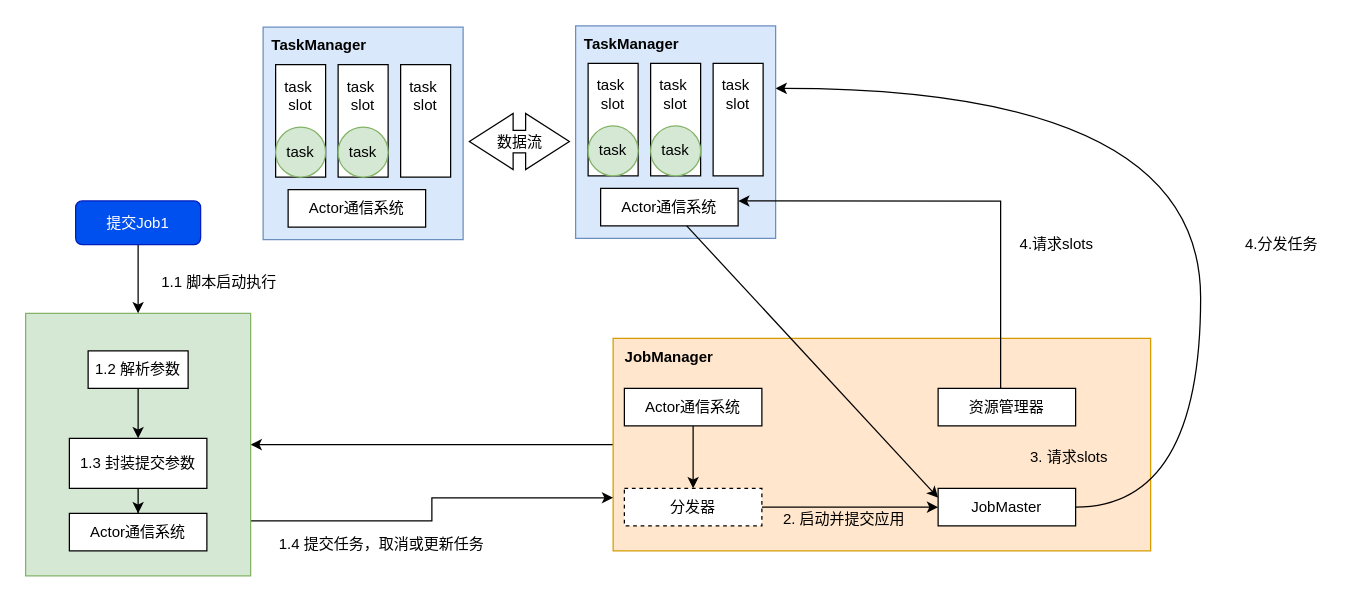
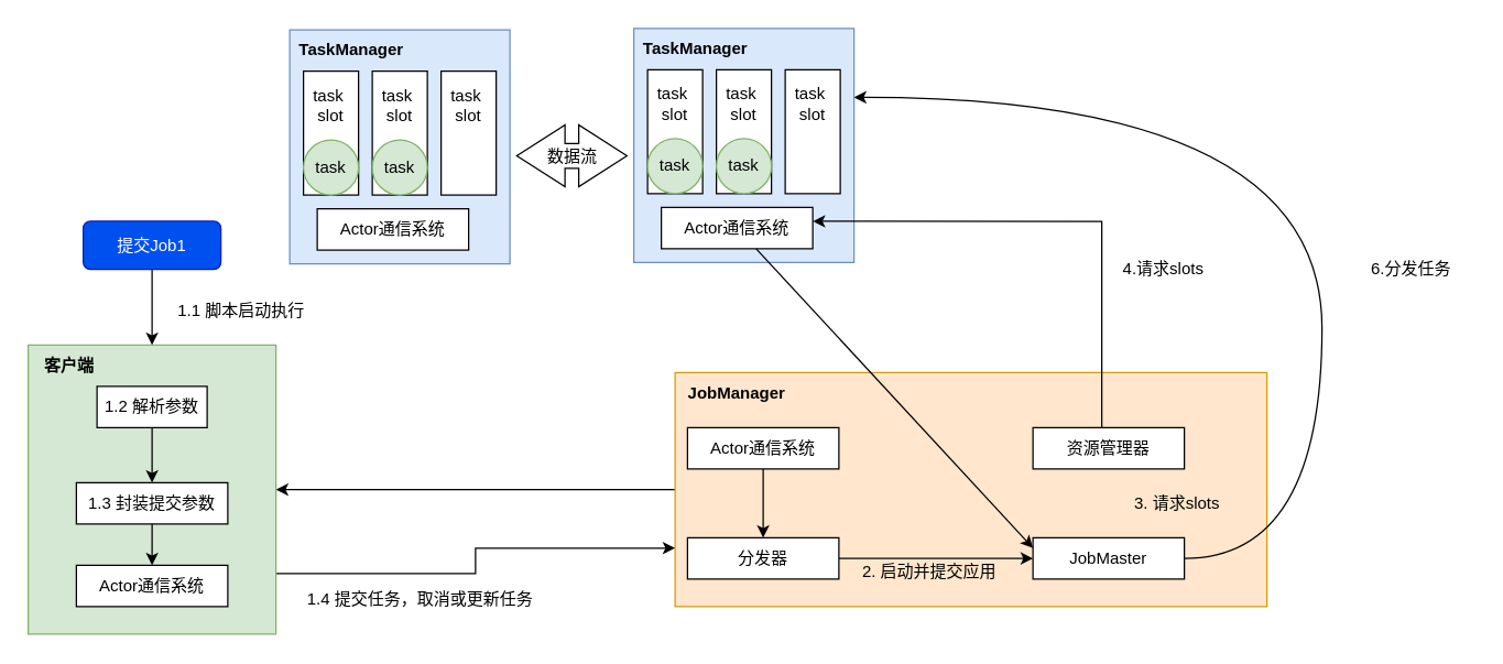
  <mxCell id="0" />
  <mxCell id="1" parent="0" />
  <mxCell id="2" style="edgeStyle=orthogonalEdgeStyle;rounded=0;orthogonalLoop=1;jettySize=auto;html=1;" edge="1" parent="1" source="3" target="6"><mxGeometry relative="1" as="geometry" /></mxCell>
  <mxCell id="3" value="" style="rounded=0;whiteSpace=wrap;html=1;fillColor=#ffe6cc;strokeColor=#d79b00;" vertex="1" parent="1"><mxGeometry x="490" y="270" width="430" height="170" as="geometry" /></mxCell>
  <mxCell id="4" value="JobManager" style="text;html=1;strokeColor=none;fillColor=none;align=center;verticalAlign=middle;whiteSpace=wrap;rounded=0;fontStyle=1" vertex="1" parent="1"><mxGeometry x="490" y="270" width="90" height="30" as="geometry" /></mxCell>
  <mxCell id="5" style="edgeStyle=orthogonalEdgeStyle;rounded=0;orthogonalLoop=1;jettySize=auto;html=1;entryX=0;entryY=0.75;entryDx=0;entryDy=0;exitX=0.998;exitY=0.79;exitDx=0;exitDy=0;exitPerimeter=0;" edge="1" parent="1" source="6" target="3"><mxGeometry relative="1" as="geometry" /></mxCell>
  <mxCell id="6" value="" style="rounded=0;whiteSpace=wrap;html=1;fillColor=#d5e8d4;strokeColor=#82b366;" vertex="1" parent="1"><mxGeometry x="20" y="250" width="180" height="210" as="geometry" /></mxCell>
+ <mxCell id="7" value="客户端" style="text;html=1;strokeColor=none;fillColor=none;align=center;verticalAlign=middle;whiteSpace=wrap;rounded=0;fontStyle=1" vertex="1" parent="1"><mxGeometry x="20" y="250" width="60" height="30" as="geometry" /></mxCell>
  <mxCell id="8" style="edgeStyle=orthogonalEdgeStyle;rounded=0;orthogonalLoop=1;jettySize=auto;html=1;entryX=0.5;entryY=0;entryDx=0;entryDy=0;" edge="1" parent="1" source="9" target="6"><mxGeometry relative="1" as="geometry" /></mxCell>
  <mxCell id="9" value="提交Job1" style="rounded=1;whiteSpace=wrap;html=1;fillColor=#0050ef;fontColor=#ffffff;strokeColor=#001DBC;" vertex="1" parent="1"><mxGeometry x="60" y="160" width="100" height="35" as="geometry" /></mxCell>
  <mxCell id="10" value="1.1 脚本启动执行" style="text;html=1;strokeColor=none;fillColor=none;align=center;verticalAlign=middle;whiteSpace=wrap;rounded=0;" vertex="1" parent="1"><mxGeometry x="120" y="210" width="110" height="30" as="geometry" /></mxCell>
  <mxCell id="11" style="edgeStyle=orthogonalEdgeStyle;rounded=0;orthogonalLoop=1;jettySize=auto;html=1;" edge="1" parent="1" source="12" target="14"><mxGeometry relative="1" as="geometry" /></mxCell>
  <mxCell id="12" value="1.2 解析参数" style="rounded=0;whiteSpace=wrap;html=1;" vertex="1" parent="1"><mxGeometry x="70" y="280" width="80" height="30" as="geometry" /></mxCell>
  <mxCell id="13" style="edgeStyle=orthogonalEdgeStyle;rounded=0;orthogonalLoop=1;jettySize=auto;html=1;" edge="1" parent="1" source="14" target="15"><mxGeometry relative="1" as="geometry" /></mxCell>
- <mxCell id="14" value="1.3 封装提交参数" style="rounded=0;whiteSpace=wrap;html=1;" vertex="1" parent="1"><mxGeometry x="55" y="350" width="110" height="40" as="geometry" /></mxCell>
+ <mxCell id="14" value="1.3 封装提交参数" style="rounded=0;whiteSpace=wrap;html=1;" vertex="1" parent="1"><mxGeometry x="55" y="350" width="110" height="30" as="geometry" /></mxCell>
  <mxCell id="15" value="Actor通信系统" style="rounded=0;whiteSpace=wrap;html=1;" vertex="1" parent="1"><mxGeometry x="55" y="410" width="110" height="30" as="geometry" /></mxCell>
  <mxCell id="16" style="edgeStyle=orthogonalEdgeStyle;rounded=0;orthogonalLoop=1;jettySize=auto;html=1;entryX=0.5;entryY=0;entryDx=0;entryDy=0;" edge="1" parent="1" source="17" target="19"><mxGeometry relative="1" as="geometry" /></mxCell>
  <mxCell id="17" value="Actor通信系统" style="rounded=0;whiteSpace=wrap;html=1;" vertex="1" parent="1"><mxGeometry x="499" y="310" width="110" height="30" as="geometry" /></mxCell>
  <mxCell id="18" style="edgeStyle=orthogonalEdgeStyle;rounded=0;orthogonalLoop=1;jettySize=auto;html=1;entryX=0;entryY=0.5;entryDx=0;entryDy=0;" edge="1" parent="1" source="19" target="21"><mxGeometry relative="1" as="geometry" /></mxCell>
- <mxCell id="19" value="分发器" style="rounded=0;whiteSpace=wrap;html=1;dashed=1;" vertex="1" parent="1"><mxGeometry x="499" y="390" width="110" height="30" as="geometry" /></mxCell>
+ <mxCell id="19" value="分发器" style="rounded=0;whiteSpace=wrap;html=1;" vertex="1" parent="1"><mxGeometry x="499" y="390" width="110" height="30" as="geometry" /></mxCell>
  <mxCell id="20" style="edgeStyle=orthogonalEdgeStyle;rounded=0;orthogonalLoop=1;jettySize=auto;html=1;curved=1;" edge="1" parent="1" source="21"><mxGeometry relative="1" as="geometry"><mxPoint x="620" y="70" as="targetPoint" /><Array as="points"><mxPoint x="960" y="405" /><mxPoint x="960" y="70" /></Array></mxGeometry></mxCell>
  <mxCell id="21" value="JobMaster" style="rounded=0;whiteSpace=wrap;html=1;" vertex="1" parent="1"><mxGeometry x="750" y="390" width="110" height="30" as="geometry" /></mxCell>
  <mxCell id="22" value="资源管理器" style="rounded=0;whiteSpace=wrap;html=1;" vertex="1" parent="1"><mxGeometry x="750" y="310" width="110" height="30" as="geometry" /></mxCell>
  <mxCell id="23" value="1.4 提交任务，取消或更新任务" style="text;html=1;strokeColor=none;fillColor=none;align=center;verticalAlign=middle;whiteSpace=wrap;rounded=0;" vertex="1" parent="1"><mxGeometry x="210" y="420" width="190" height="30" as="geometry" /></mxCell>
  <mxCell id="24" value="2. 启动并提交应用" style="text;html=1;strokeColor=none;fillColor=none;align=center;verticalAlign=middle;whiteSpace=wrap;rounded=0;" vertex="1" parent="1"><mxGeometry x="610" y="400" width="130" height="30" as="geometry" /></mxCell>
  <mxCell id="25" value="3. 请求slots" style="text;html=1;strokeColor=none;fillColor=none;align=center;verticalAlign=middle;whiteSpace=wrap;rounded=0;" vertex="1" parent="1"><mxGeometry x="810" y="350" width="90" height="30" as="geometry" /></mxCell>
  <mxCell id="26" value="" style="group" vertex="1" connectable="0" parent="1"><mxGeometry x="460" y="20" width="160" height="170" as="geometry" /></mxCell>
  <mxCell id="27" value="" style="rounded=0;whiteSpace=wrap;html=1;fillColor=#dae8fc;strokeColor=#6c8ebf;" vertex="1" parent="26"><mxGeometry width="160" height="170" as="geometry" /></mxCell>
  <mxCell id="28" value="TaskManager" style="text;html=1;strokeColor=none;fillColor=none;align=center;verticalAlign=middle;whiteSpace=wrap;rounded=0;fontStyle=1" vertex="1" parent="26"><mxGeometry width="90" height="30" as="geometry" /></mxCell>
  <mxCell id="29" value="" style="group" vertex="1" connectable="0" parent="26"><mxGeometry x="10" y="30" width="140" height="90" as="geometry" /></mxCell>
  <mxCell id="30" value="" style="group" vertex="1" connectable="0" parent="29"><mxGeometry x="50" width="40" height="90" as="geometry" /></mxCell>
  <mxCell id="31" value="" style="rounded=0;whiteSpace=wrap;html=1;" vertex="1" parent="30"><mxGeometry width="40" height="90" as="geometry" /></mxCell>
  <mxCell id="32" value="task" style="ellipse;whiteSpace=wrap;html=1;aspect=fixed;fillColor=#d5e8d4;strokeColor=#82b366;" vertex="1" parent="30"><mxGeometry y="50" width="40" height="40" as="geometry" /></mxCell>
  <mxCell id="33" value="task&amp;nbsp;&lt;br&gt;slot" style="text;html=1;strokeColor=none;fillColor=none;align=center;verticalAlign=middle;whiteSpace=wrap;rounded=0;" vertex="1" parent="30"><mxGeometry y="10" width="40" height="30" as="geometry" /></mxCell>
  <mxCell id="34" value="" style="group" vertex="1" connectable="0" parent="29"><mxGeometry width="40" height="90" as="geometry" /></mxCell>
  <mxCell id="35" value="" style="rounded=0;whiteSpace=wrap;html=1;" vertex="1" parent="34"><mxGeometry width="40" height="90" as="geometry" /></mxCell>
  <mxCell id="36" value="task" style="ellipse;whiteSpace=wrap;html=1;aspect=fixed;fillColor=#d5e8d4;strokeColor=#82b366;" vertex="1" parent="34"><mxGeometry y="50" width="40" height="40" as="geometry" /></mxCell>
  <mxCell id="37" value="task&amp;nbsp;&lt;br&gt;slot" style="text;html=1;strokeColor=none;fillColor=none;align=center;verticalAlign=middle;whiteSpace=wrap;rounded=0;" vertex="1" parent="34"><mxGeometry y="10" width="40" height="30" as="geometry" /></mxCell>
  <mxCell id="38" value="" style="group" vertex="1" connectable="0" parent="29"><mxGeometry x="100" width="40" height="90" as="geometry" /></mxCell>
  <mxCell id="39" value="" style="rounded=0;whiteSpace=wrap;html=1;" vertex="1" parent="38"><mxGeometry width="40" height="90" as="geometry" /></mxCell>
  <mxCell id="40" value="task&amp;nbsp;&lt;br&gt;slot" style="text;html=1;strokeColor=none;fillColor=none;align=center;verticalAlign=middle;whiteSpace=wrap;rounded=0;" vertex="1" parent="38"><mxGeometry y="10" width="40" height="30" as="geometry" /></mxCell>
  <mxCell id="41" value="Actor通信系统" style="rounded=0;whiteSpace=wrap;html=1;" vertex="1" parent="26"><mxGeometry x="20" y="130" width="110" height="30" as="geometry" /></mxCell>
  <mxCell id="42" value="" style="group" vertex="1" connectable="0" parent="1"><mxGeometry x="210" y="21" width="160" height="170" as="geometry" /></mxCell>
  <mxCell id="43" value="" style="rounded=0;whiteSpace=wrap;html=1;fillColor=#dae8fc;strokeColor=#6c8ebf;" vertex="1" parent="42"><mxGeometry width="160" height="170" as="geometry" /></mxCell>
  <mxCell id="44" value="TaskManager" style="text;html=1;strokeColor=none;fillColor=none;align=center;verticalAlign=middle;whiteSpace=wrap;rounded=0;fontStyle=1" vertex="1" parent="42"><mxGeometry width="90" height="30" as="geometry" /></mxCell>
  <mxCell id="45" value="" style="group" vertex="1" connectable="0" parent="42"><mxGeometry x="10" y="30" width="140" height="90" as="geometry" /></mxCell>
  <mxCell id="46" value="" style="group" vertex="1" connectable="0" parent="45"><mxGeometry x="50" width="40" height="90" as="geometry" /></mxCell>
  <mxCell id="47" value="" style="rounded=0;whiteSpace=wrap;html=1;" vertex="1" parent="46"><mxGeometry width="40" height="90" as="geometry" /></mxCell>
  <mxCell id="48" value="task" style="ellipse;whiteSpace=wrap;html=1;aspect=fixed;fillColor=#d5e8d4;strokeColor=#82b366;" vertex="1" parent="46"><mxGeometry y="50" width="40" height="40" as="geometry" /></mxCell>
  <mxCell id="49" value="task&amp;nbsp;&lt;br&gt;slot" style="text;html=1;strokeColor=none;fillColor=none;align=center;verticalAlign=middle;whiteSpace=wrap;rounded=0;" vertex="1" parent="46"><mxGeometry y="10" width="40" height="30" as="geometry" /></mxCell>
  <mxCell id="50" value="" style="group" vertex="1" connectable="0" parent="45"><mxGeometry width="40" height="90" as="geometry" /></mxCell>
  <mxCell id="51" value="" style="rounded=0;whiteSpace=wrap;html=1;" vertex="1" parent="50"><mxGeometry width="40" height="90" as="geometry" /></mxCell>
  <mxCell id="52" value="task" style="ellipse;whiteSpace=wrap;html=1;aspect=fixed;fillColor=#d5e8d4;strokeColor=#82b366;" vertex="1" parent="50"><mxGeometry y="50" width="40" height="40" as="geometry" /></mxCell>
  <mxCell id="53" value="task&amp;nbsp;&lt;br&gt;slot" style="text;html=1;strokeColor=none;fillColor=none;align=center;verticalAlign=middle;whiteSpace=wrap;rounded=0;" vertex="1" parent="50"><mxGeometry y="10" width="40" height="30" as="geometry" /></mxCell>
  <mxCell id="54" value="" style="group" vertex="1" connectable="0" parent="45"><mxGeometry x="100" width="40" height="90" as="geometry" /></mxCell>
  <mxCell id="55" value="" style="rounded=0;whiteSpace=wrap;html=1;" vertex="1" parent="54"><mxGeometry width="40" height="90" as="geometry" /></mxCell>
  <mxCell id="56" value="task&amp;nbsp;&lt;br&gt;slot" style="text;html=1;strokeColor=none;fillColor=none;align=center;verticalAlign=middle;whiteSpace=wrap;rounded=0;" vertex="1" parent="54"><mxGeometry y="10" width="40" height="30" as="geometry" /></mxCell>
  <mxCell id="57" value="Actor通信系统" style="rounded=0;whiteSpace=wrap;html=1;" vertex="1" parent="42"><mxGeometry x="20" y="130" width="110" height="30" as="geometry" /></mxCell>
  <mxCell id="58" style="edgeStyle=orthogonalEdgeStyle;rounded=0;orthogonalLoop=1;jettySize=auto;html=1;entryX=0.813;entryY=0.824;entryDx=0;entryDy=0;entryPerimeter=0;" edge="1" parent="1" source="22" target="27"><mxGeometry relative="1" as="geometry"><Array as="points"><mxPoint x="800" y="160" /></Array></mxGeometry></mxCell>
  <mxCell id="59" style="rounded=0;orthogonalLoop=1;jettySize=auto;html=1;entryX=0;entryY=0.25;entryDx=0;entryDy=0;" edge="1" parent="1" source="41" target="21"><mxGeometry relative="1" as="geometry" /></mxCell>
  <mxCell id="60" value="4.请求slots" style="text;html=1;strokeColor=none;fillColor=none;align=center;verticalAlign=middle;whiteSpace=wrap;rounded=0;" vertex="1" parent="1"><mxGeometry x="800" y="180" width="90" height="30" as="geometry" /></mxCell>
- <mxCell id="61" value="4.分发任务" style="text;html=1;strokeColor=none;fillColor=none;align=center;verticalAlign=middle;whiteSpace=wrap;rounded=0;" vertex="1" parent="1"><mxGeometry x="980" y="180" width="90" height="30" as="geometry" /></mxCell>
+ <mxCell id="61" value="6.分发任务" style="text;html=1;strokeColor=none;fillColor=none;align=center;verticalAlign=middle;whiteSpace=wrap;rounded=0;" vertex="1" parent="1"><mxGeometry x="980" y="180" width="90" height="30" as="geometry" /></mxCell>
  <mxCell id="62" value="数据流" style="html=1;shadow=0;dashed=0;align=center;verticalAlign=middle;shape=mxgraph.arrows2.twoWayArrow;dy=0.6;dx=35;" vertex="1" parent="1"><mxGeometry x="375" y="90" width="80" height="45" as="geometry" /></mxCell>
